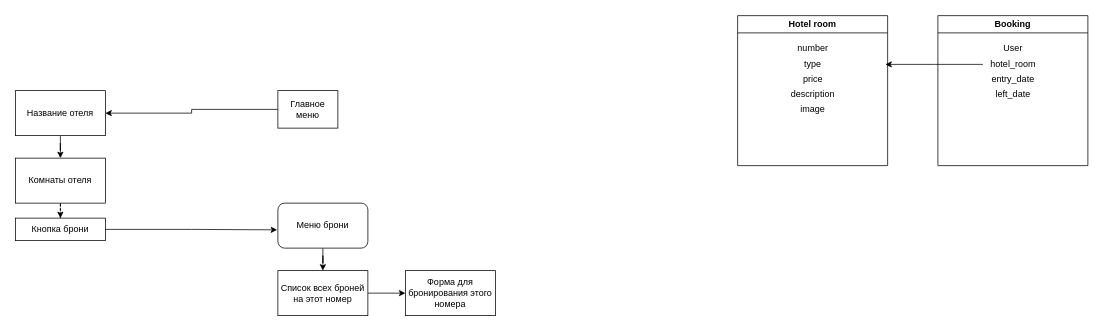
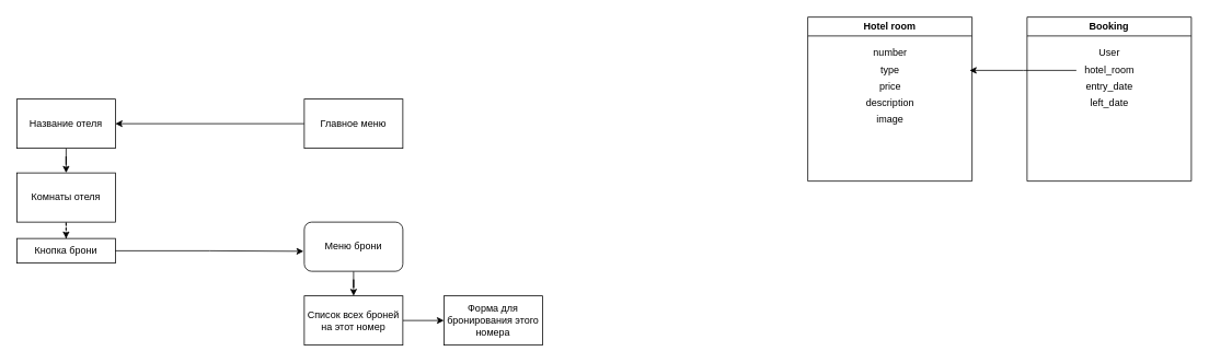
  <mxCell id="0" />
  <mxCell id="1" parent="0" />
  <mxCell id="2" value="Hotel room" style="swimlane;whiteSpace=wrap;html=1;" parent="1" vertex="1"><mxGeometry x="983" y="20" width="200" height="200" as="geometry" /></mxCell>
  <mxCell id="3" value="type" style="text;html=1;align=center;verticalAlign=middle;resizable=0;points=[];autosize=1;strokeColor=none;fillColor=none;" parent="2" vertex="1"><mxGeometry x="75" y="50" width="50" height="30" as="geometry" /></mxCell>
  <mxCell id="4" value="price" style="text;html=1;align=center;verticalAlign=middle;resizable=0;points=[];autosize=1;strokeColor=none;fillColor=none;" parent="2" vertex="1"><mxGeometry x="75" y="70" width="50" height="30" as="geometry" /></mxCell>
  <mxCell id="5" value="description" style="text;html=1;align=center;verticalAlign=middle;resizable=0;points=[];autosize=1;strokeColor=none;fillColor=none;" parent="2" vertex="1"><mxGeometry x="60" y="90" width="80" height="30" as="geometry" /></mxCell>
  <mxCell id="6" value="number" style="text;html=1;align=center;verticalAlign=middle;resizable=0;points=[];autosize=1;strokeColor=none;fillColor=none;" parent="2" vertex="1"><mxGeometry x="70" y="28" width="60" height="30" as="geometry" /></mxCell>
  <mxCell id="7" value="image" style="text;html=1;align=center;verticalAlign=middle;resizable=0;points=[];autosize=1;strokeColor=none;fillColor=none;" parent="2" vertex="1"><mxGeometry x="70" y="110" width="60" height="30" as="geometry" /></mxCell>
  <mxCell id="8" value="Booking" style="swimlane;whiteSpace=wrap;html=1;" parent="1" vertex="1"><mxGeometry x="1250" y="20" width="200" height="200" as="geometry" /></mxCell>
  <mxCell id="9" style="edgeStyle=orthogonalEdgeStyle;rounded=0;orthogonalLoop=1;jettySize=auto;html=1;" parent="8" source="10" edge="1"><mxGeometry relative="1" as="geometry"><mxPoint x="-70" y="65" as="targetPoint" /></mxGeometry></mxCell>
  <mxCell id="10" value="hotel_room" style="text;html=1;align=center;verticalAlign=middle;resizable=0;points=[];autosize=1;strokeColor=none;fillColor=none;" parent="8" vertex="1"><mxGeometry x="60" y="50" width="80" height="30" as="geometry" /></mxCell>
  <mxCell id="11" value="entry_date" style="text;html=1;align=center;verticalAlign=middle;resizable=0;points=[];autosize=1;strokeColor=none;fillColor=none;" parent="8" vertex="1"><mxGeometry x="60" y="70" width="80" height="30" as="geometry" /></mxCell>
  <mxCell id="12" value="left_date" style="text;html=1;align=center;verticalAlign=middle;resizable=0;points=[];autosize=1;strokeColor=none;fillColor=none;" parent="8" vertex="1"><mxGeometry x="65" y="90" width="70" height="30" as="geometry" /></mxCell>
  <mxCell id="13" value="User" style="text;html=1;align=center;verticalAlign=middle;resizable=0;points=[];autosize=1;strokeColor=none;fillColor=none;" parent="8" vertex="1"><mxGeometry x="75" y="28" width="50" height="30" as="geometry" /></mxCell>
  <mxCell id="14" style="edgeStyle=orthogonalEdgeStyle;rounded=0;orthogonalLoop=1;jettySize=auto;html=1;entryX=1;entryY=0.5;entryDx=0;entryDy=0;" edge="1" parent="1" source="15" target="17"><mxGeometry relative="1" as="geometry"><mxPoint x="210" y="230" as="targetPoint" /></mxGeometry></mxCell>
- <mxCell id="15" value="Главное меню" style="rounded=0;whiteSpace=wrap;html=1;" vertex="1" parent="1"><mxGeometry x="370" y="120" width="80" height="50" as="geometry" /></mxCell>
+ <mxCell id="15" value="Главное меню" style="rounded=0;whiteSpace=wrap;html=1;" vertex="1" parent="1"><mxGeometry x="370" y="120" width="120" height="60" as="geometry" /></mxCell>
  <mxCell id="16" style="edgeStyle=orthogonalEdgeStyle;rounded=0;orthogonalLoop=1;jettySize=auto;html=1;" edge="1" parent="1" source="17" target="19"><mxGeometry relative="1" as="geometry" /></mxCell>
  <mxCell id="17" value="Название отеля" style="rounded=0;whiteSpace=wrap;html=1;" vertex="1" parent="1"><mxGeometry x="20" y="120" width="120" height="60" as="geometry" /></mxCell>
  <mxCell id="18" style="edgeStyle=orthogonalEdgeStyle;rounded=0;orthogonalLoop=1;jettySize=auto;html=1;dashed=1;" edge="1" parent="1" source="19" target="20"><mxGeometry relative="1" as="geometry" /></mxCell>
  <mxCell id="19" value="Комнаты отеля" style="rounded=0;whiteSpace=wrap;html=1;" vertex="1" parent="1"><mxGeometry x="20" y="210" width="120" height="60" as="geometry" /></mxCell>
  <mxCell id="20" value="Кнопка брони" style="rounded=0;whiteSpace=wrap;html=1;" vertex="1" parent="1"><mxGeometry x="20" y="290" width="120" height="30" as="geometry" /></mxCell>
  <mxCell id="21" style="edgeStyle=orthogonalEdgeStyle;rounded=0;orthogonalLoop=1;jettySize=auto;html=1;" edge="1" parent="1" source="22" target="25"><mxGeometry relative="1" as="geometry" /></mxCell>
  <mxCell id="22" value="Меню брони" style="whiteSpace=wrap;html=1;rounded=1;" vertex="1" parent="1"><mxGeometry x="370" y="270" width="120" height="60" as="geometry" /></mxCell>
  <mxCell id="23" style="edgeStyle=orthogonalEdgeStyle;rounded=0;orthogonalLoop=1;jettySize=auto;html=1;entryX=-0.008;entryY=0.594;entryDx=0;entryDy=0;entryPerimeter=0;" edge="1" parent="1" source="20" target="22"><mxGeometry relative="1" as="geometry" /></mxCell>
  <mxCell id="24" style="edgeStyle=orthogonalEdgeStyle;rounded=0;orthogonalLoop=1;jettySize=auto;html=1;" edge="1" parent="1" source="25" target="26"><mxGeometry relative="1" as="geometry" /></mxCell>
  <mxCell id="25" value="Список всех броней на этот номер" style="rounded=0;whiteSpace=wrap;html=1;" vertex="1" parent="1"><mxGeometry x="370" y="360" width="120" height="60" as="geometry" /></mxCell>
  <mxCell id="26" value="Форма для бронирования этого номера" style="rounded=0;whiteSpace=wrap;html=1;" vertex="1" parent="1"><mxGeometry x="540" y="360" width="120" height="60" as="geometry" /></mxCell>
